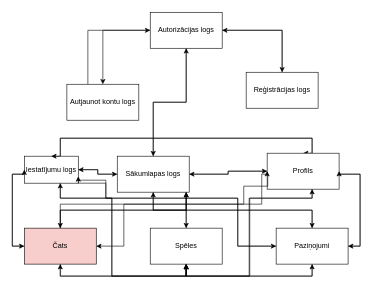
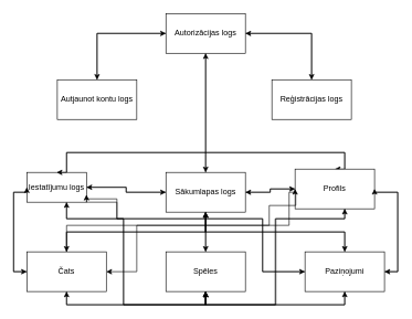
  <mxCell id="0" />
  <mxCell id="1" parent="0" />
  <mxCell id="2" style="edgeStyle=orthogonalEdgeStyle;rounded=0;orthogonalLoop=1;jettySize=auto;html=1;" edge="1" parent="1" source="5" target="12"><mxGeometry relative="1" as="geometry" /></mxCell>
  <mxCell id="3" style="edgeStyle=orthogonalEdgeStyle;rounded=0;orthogonalLoop=1;jettySize=auto;html=1;" edge="1" parent="1" source="5" target="20"><mxGeometry relative="1" as="geometry" /></mxCell>
  <mxCell id="4" style="edgeStyle=orthogonalEdgeStyle;rounded=0;orthogonalLoop=1;jettySize=auto;html=1;" edge="1" parent="1" source="5" target="28"><mxGeometry relative="1" as="geometry" /></mxCell>
  <mxCell id="5" value="Autorizācijas logs" style="rounded=0;whiteSpace=wrap;html=1;" vertex="1" parent="1"><mxGeometry x="250" y="20" width="120" height="60" as="geometry" /></mxCell>
  <mxCell id="6" style="edgeStyle=orthogonalEdgeStyle;rounded=0;orthogonalLoop=1;jettySize=auto;html=1;entryX=0.5;entryY=1;entryDx=0;entryDy=0;" edge="1" parent="1" source="12" target="5"><mxGeometry relative="1" as="geometry" /></mxCell>
  <mxCell id="7" style="edgeStyle=orthogonalEdgeStyle;rounded=0;orthogonalLoop=1;jettySize=auto;html=1;" edge="1" parent="1" source="12" target="26"><mxGeometry relative="1" as="geometry" /></mxCell>
  <mxCell id="8" style="edgeStyle=orthogonalEdgeStyle;rounded=0;orthogonalLoop=1;jettySize=auto;html=1;" edge="1" parent="1" source="12" target="18"><mxGeometry relative="1" as="geometry" /></mxCell>
  <mxCell id="9" style="edgeStyle=orthogonalEdgeStyle;rounded=0;orthogonalLoop=1;jettySize=auto;html=1;" edge="1" parent="1" source="12" target="44"><mxGeometry relative="1" as="geometry" /></mxCell>
  <mxCell id="10" style="edgeStyle=orthogonalEdgeStyle;rounded=0;orthogonalLoop=1;jettySize=auto;html=1;" edge="1" parent="1" source="12" target="33"><mxGeometry relative="1" as="geometry"><Array as="points"><mxPoint x="310" y="350" /><mxPoint x="520" y="350" /></Array></mxGeometry></mxCell>
  <mxCell id="11" style="edgeStyle=orthogonalEdgeStyle;rounded=0;orthogonalLoop=1;jettySize=auto;html=1;" edge="1" parent="1" source="12" target="38"><mxGeometry relative="1" as="geometry"><Array as="points"><mxPoint x="310" y="350" /><mxPoint x="100" y="350" /></Array></mxGeometry></mxCell>
- <mxCell id="12" value="Sākumlapas logs" style="rounded=0;whiteSpace=wrap;html=1;" vertex="1" parent="1"><mxGeometry x="195" y="260" width="120" height="60" as="geometry" /></mxCell>
+ <mxCell id="12" value="Sākumlapas logs" style="rounded=0;whiteSpace=wrap;html=1;" vertex="1" parent="1"><mxGeometry x="250" y="260" width="120" height="60" as="geometry" /></mxCell>
  <mxCell id="13" style="edgeStyle=orthogonalEdgeStyle;rounded=0;orthogonalLoop=1;jettySize=auto;html=1;" edge="1" parent="1" source="18" target="12"><mxGeometry relative="1" as="geometry" /></mxCell>
  <mxCell id="14" style="edgeStyle=orthogonalEdgeStyle;rounded=0;orthogonalLoop=1;jettySize=auto;html=1;entryX=0.5;entryY=0;entryDx=0;entryDy=0;" edge="1" parent="1" source="18" target="26"><mxGeometry relative="1" as="geometry"><Array as="points"><mxPoint x="100" y="230" /><mxPoint x="520" y="230" /></Array></mxGeometry></mxCell>
  <mxCell id="15" style="edgeStyle=orthogonalEdgeStyle;rounded=0;orthogonalLoop=1;jettySize=auto;html=1;entryX=0;entryY=0.5;entryDx=0;entryDy=0;" edge="1" parent="1" source="18" target="38"><mxGeometry relative="1" as="geometry"><Array as="points"><mxPoint x="20" y="290" /><mxPoint x="20" y="410" /></Array></mxGeometry></mxCell>
  <mxCell id="16" style="edgeStyle=orthogonalEdgeStyle;rounded=0;orthogonalLoop=1;jettySize=auto;html=1;entryX=0.5;entryY=1;entryDx=0;entryDy=0;" edge="1" parent="1" source="18" target="44"><mxGeometry relative="1" as="geometry"><Array as="points"><mxPoint x="100" y="330" /><mxPoint x="186" y="330" /><mxPoint x="186" y="460" /><mxPoint x="310" y="460" /></Array></mxGeometry></mxCell>
  <mxCell id="17" style="edgeStyle=orthogonalEdgeStyle;rounded=0;orthogonalLoop=1;jettySize=auto;html=1;entryX=0;entryY=0.5;entryDx=0;entryDy=0;" edge="1" parent="1" source="18" target="33"><mxGeometry relative="1" as="geometry"><Array as="points"><mxPoint x="176" y="300" /><mxPoint x="176" y="330" /><mxPoint x="396" y="330" /><mxPoint x="396" y="410" /></Array></mxGeometry></mxCell>
  <mxCell id="18" value="Iestatījumu logs" style="rounded=0;whiteSpace=wrap;html=1;" vertex="1" parent="1"><mxGeometry x="40" y="260" width="90" height="45" as="geometry" /></mxCell>
  <mxCell id="19" style="edgeStyle=orthogonalEdgeStyle;rounded=0;orthogonalLoop=1;jettySize=auto;html=1;entryX=1;entryY=0.5;entryDx=0;entryDy=0;" edge="1" parent="1" source="20" target="5"><mxGeometry relative="1" as="geometry"><Array as="points"><mxPoint x="470" y="50" /></Array></mxGeometry></mxCell>
  <mxCell id="20" value="Reģistrācijas logs" style="rounded=0;whiteSpace=wrap;html=1;" vertex="1" parent="1"><mxGeometry x="410" y="120" width="120" height="60" as="geometry" /></mxCell>
  <mxCell id="21" style="edgeStyle=orthogonalEdgeStyle;rounded=0;orthogonalLoop=1;jettySize=auto;html=1;" edge="1" parent="1" source="26" target="12"><mxGeometry relative="1" as="geometry" /></mxCell>
  <mxCell id="22" style="edgeStyle=orthogonalEdgeStyle;rounded=0;orthogonalLoop=1;jettySize=auto;html=1;entryX=0.5;entryY=0;entryDx=0;entryDy=0;" edge="1" parent="1" source="26" target="18"><mxGeometry relative="1" as="geometry"><Array as="points"><mxPoint x="520" y="230" /><mxPoint x="100" y="230" /></Array></mxGeometry></mxCell>
  <mxCell id="23" style="edgeStyle=orthogonalEdgeStyle;rounded=0;orthogonalLoop=1;jettySize=auto;html=1;entryX=1;entryY=0.5;entryDx=0;entryDy=0;" edge="1" parent="1" source="26" target="33"><mxGeometry relative="1" as="geometry"><Array as="points"><mxPoint x="600" y="290" /><mxPoint x="600" y="410" /></Array></mxGeometry></mxCell>
  <mxCell id="24" style="edgeStyle=orthogonalEdgeStyle;rounded=0;orthogonalLoop=1;jettySize=auto;html=1;entryX=0.5;entryY=1;entryDx=0;entryDy=0;" edge="1" parent="1" source="26" target="44"><mxGeometry relative="1" as="geometry"><Array as="points"><mxPoint x="520" y="330" /><mxPoint x="415" y="330" /><mxPoint x="415" y="460" /><mxPoint x="310" y="460" /></Array></mxGeometry></mxCell>
  <mxCell id="25" style="edgeStyle=orthogonalEdgeStyle;rounded=0;orthogonalLoop=1;jettySize=auto;html=1;entryX=1;entryY=0.5;entryDx=0;entryDy=0;" edge="1" parent="1" source="26" target="38"><mxGeometry relative="1" as="geometry"><Array as="points"><mxPoint x="436" y="290" /><mxPoint x="436" y="340" /><mxPoint x="206" y="340" /><mxPoint x="206" y="410" /></Array></mxGeometry></mxCell>
  <mxCell id="26" value="Profils" style="rounded=0;whiteSpace=wrap;html=1;" vertex="1" parent="1"><mxGeometry x="445" y="255" width="120" height="60" as="geometry" /></mxCell>
  <mxCell id="27" style="edgeStyle=orthogonalEdgeStyle;rounded=0;orthogonalLoop=1;jettySize=auto;html=1;entryX=0;entryY=0.5;entryDx=0;entryDy=0;" edge="1" parent="1" source="28" target="5"><mxGeometry relative="1" as="geometry"><Array as="points"><mxPoint x="146" y="50" /></Array></mxGeometry></mxCell>
- <mxCell id="28" value="Autjaunot kontu logs" style="rounded=0;whiteSpace=wrap;html=1;" vertex="1" parent="1"><mxGeometry x="111" y="140" width="120" height="60" as="geometry" /></mxCell>
+ <mxCell id="28" value="Autjaunot kontu logs" style="rounded=0;whiteSpace=wrap;html=1;" vertex="1" parent="1"><mxGeometry x="86" y="120" width="120" height="60" as="geometry" /></mxCell>
  <mxCell id="29" style="edgeStyle=orthogonalEdgeStyle;rounded=0;orthogonalLoop=1;jettySize=auto;html=1;" edge="1" parent="1" source="33" target="12"><mxGeometry relative="1" as="geometry"><Array as="points"><mxPoint x="520" y="350" /><mxPoint x="310" y="350" /></Array></mxGeometry></mxCell>
  <mxCell id="30" style="edgeStyle=orthogonalEdgeStyle;rounded=0;orthogonalLoop=1;jettySize=auto;html=1;entryX=1;entryY=0.5;entryDx=0;entryDy=0;" edge="1" parent="1" source="33" target="26"><mxGeometry relative="1" as="geometry"><Array as="points"><mxPoint x="600" y="410" /><mxPoint x="600" y="290" /></Array></mxGeometry></mxCell>
  <mxCell id="31" style="edgeStyle=orthogonalEdgeStyle;rounded=0;orthogonalLoop=1;jettySize=auto;html=1;entryX=0.5;entryY=1;entryDx=0;entryDy=0;" edge="1" parent="1" source="33" target="44"><mxGeometry relative="1" as="geometry"><Array as="points"><mxPoint x="520" y="460" /><mxPoint x="310" y="460" /></Array></mxGeometry></mxCell>
  <mxCell id="32" style="edgeStyle=orthogonalEdgeStyle;rounded=0;orthogonalLoop=1;jettySize=auto;html=1;entryX=1;entryY=0.75;entryDx=0;entryDy=0;" edge="1" parent="1" source="33" target="18"><mxGeometry relative="1" as="geometry"><Array as="points"><mxPoint x="396" y="410" /><mxPoint x="396" y="330" /><mxPoint x="176" y="330" /><mxPoint x="176" y="305" /></Array></mxGeometry></mxCell>
  <mxCell id="33" value="Paziņojumi" style="rounded=0;whiteSpace=wrap;html=1;" vertex="1" parent="1"><mxGeometry x="460" y="380" width="120" height="60" as="geometry" /></mxCell>
  <mxCell id="34" style="edgeStyle=orthogonalEdgeStyle;rounded=0;orthogonalLoop=1;jettySize=auto;html=1;" edge="1" parent="1" source="38" target="12"><mxGeometry relative="1" as="geometry"><Array as="points"><mxPoint x="100" y="350" /><mxPoint x="310" y="350" /></Array></mxGeometry></mxCell>
  <mxCell id="35" style="edgeStyle=orthogonalEdgeStyle;rounded=0;orthogonalLoop=1;jettySize=auto;html=1;entryX=0;entryY=0.5;entryDx=0;entryDy=0;" edge="1" parent="1" source="38" target="18"><mxGeometry relative="1" as="geometry"><Array as="points"><mxPoint x="20" y="410" /><mxPoint x="20" y="290" /></Array></mxGeometry></mxCell>
  <mxCell id="36" style="edgeStyle=orthogonalEdgeStyle;rounded=0;orthogonalLoop=1;jettySize=auto;html=1;entryX=0.5;entryY=1;entryDx=0;entryDy=0;" edge="1" parent="1" source="38" target="44"><mxGeometry relative="1" as="geometry"><Array as="points"><mxPoint x="100" y="460" /><mxPoint x="310" y="460" /></Array></mxGeometry></mxCell>
  <mxCell id="37" style="edgeStyle=orthogonalEdgeStyle;rounded=0;orthogonalLoop=1;jettySize=auto;html=1;entryX=0;entryY=0.5;entryDx=0;entryDy=0;" edge="1" parent="1" source="38" target="26"><mxGeometry relative="1" as="geometry"><Array as="points"><mxPoint x="100" y="340" /><mxPoint x="406" y="340" /><mxPoint x="406" y="310" /><mxPoint x="446" y="310" /><mxPoint x="446" y="290" /></Array></mxGeometry></mxCell>
- <mxCell id="38" value="Čats" style="rounded=0;whiteSpace=wrap;html=1;fillColor=#f8cecc;" vertex="1" parent="1"><mxGeometry x="40" y="380" width="120" height="60" as="geometry" /></mxCell>
+ <mxCell id="38" value="Čats" style="rounded=0;whiteSpace=wrap;html=1;" vertex="1" parent="1"><mxGeometry x="40" y="380" width="120" height="60" as="geometry" /></mxCell>
  <mxCell id="39" style="edgeStyle=orthogonalEdgeStyle;rounded=0;orthogonalLoop=1;jettySize=auto;html=1;entryX=0.5;entryY=1;entryDx=0;entryDy=0;" edge="1" parent="1" source="44" target="12"><mxGeometry relative="1" as="geometry" /></mxCell>
  <mxCell id="40" style="edgeStyle=orthogonalEdgeStyle;rounded=0;orthogonalLoop=1;jettySize=auto;html=1;" edge="1" parent="1" source="44" target="18"><mxGeometry relative="1" as="geometry"><Array as="points"><mxPoint x="310" y="460" /><mxPoint x="186" y="460" /><mxPoint x="186" y="330" /><mxPoint x="100" y="330" /></Array></mxGeometry></mxCell>
  <mxCell id="41" style="edgeStyle=orthogonalEdgeStyle;rounded=0;orthogonalLoop=1;jettySize=auto;html=1;" edge="1" parent="1" source="44" target="26"><mxGeometry relative="1" as="geometry"><Array as="points"><mxPoint x="310" y="460" /><mxPoint x="416" y="460" /><mxPoint x="416" y="330" /><mxPoint x="520" y="330" /></Array></mxGeometry></mxCell>
  <mxCell id="42" style="edgeStyle=orthogonalEdgeStyle;rounded=0;orthogonalLoop=1;jettySize=auto;html=1;entryX=0.5;entryY=1;entryDx=0;entryDy=0;" edge="1" parent="1" source="44" target="33"><mxGeometry relative="1" as="geometry"><Array as="points"><mxPoint x="310" y="460" /><mxPoint x="520" y="460" /></Array></mxGeometry></mxCell>
  <mxCell id="43" style="edgeStyle=orthogonalEdgeStyle;rounded=0;orthogonalLoop=1;jettySize=auto;html=1;entryX=0.5;entryY=1;entryDx=0;entryDy=0;" edge="1" parent="1" source="44" target="38"><mxGeometry relative="1" as="geometry"><Array as="points"><mxPoint x="310" y="460" /><mxPoint x="100" y="460" /></Array></mxGeometry></mxCell>
  <mxCell id="44" value="Spēles" style="rounded=0;whiteSpace=wrap;html=1;" vertex="1" parent="1"><mxGeometry x="250" y="380" width="120" height="60" as="geometry" /></mxCell>
